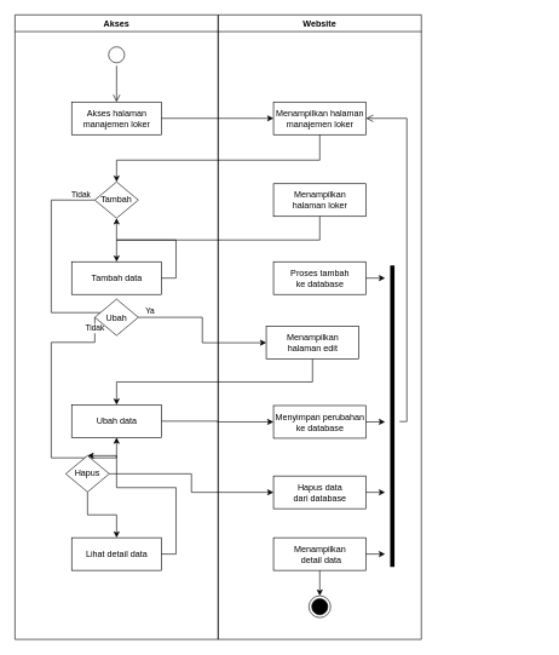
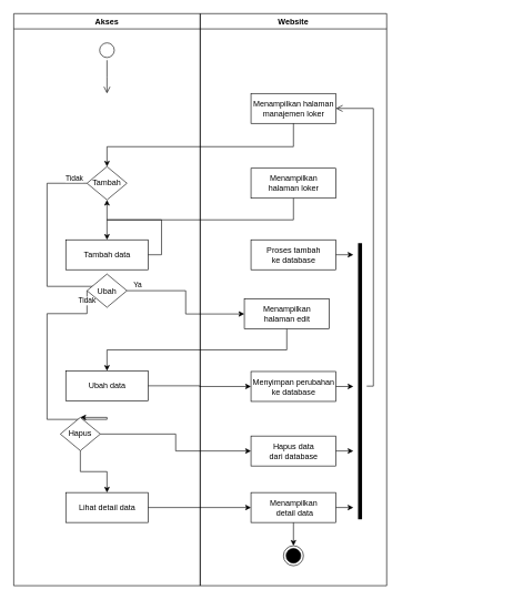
  <mxCell id="0" />
  <mxCell id="1" parent="0" />
  <mxCell id="2" value="Website" style="swimlane;fillColor=none;" vertex="1" parent="1"><mxGeometry x="300" y="20" width="280" height="860" as="geometry" /></mxCell>
  <mxCell id="3" value="Menampilkan halaman&lt;br&gt;manajemen loker" style="html=1;strokeColor=#000000;fillColor=default;" vertex="1" parent="2"><mxGeometry x="76.25" y="120" width="127.5" height="45" as="geometry" /></mxCell>
  <mxCell id="4" value="" style="ellipse;html=1;shape=endState;fillColor=#000000;strokeColor=#000000;" vertex="1" parent="2"><mxGeometry x="125" y="800" width="30" height="30" as="geometry" /></mxCell>
  <mxCell id="5" value="Menampilkan &lt;br&gt;halaman loker" style="html=1;strokeColor=#000000;fillColor=default;" vertex="1" parent="2"><mxGeometry x="76.25" y="232.5" width="127.5" height="45" as="geometry" /></mxCell>
  <mxCell id="6" value="Proses tambah&lt;br&gt;ke database" style="html=1;strokeColor=#000000;fillColor=default;" vertex="1" parent="2"><mxGeometry x="76.25" y="340" width="127.5" height="45" as="geometry" /></mxCell>
  <mxCell id="7" value="Menampilkan &lt;br&gt;halaman edit" style="html=1;strokeColor=#000000;fillColor=default;" vertex="1" parent="2"><mxGeometry x="66.25" y="429" width="127.5" height="45" as="geometry" /></mxCell>
  <mxCell id="8" value="Menyimpan perubahan&lt;br&gt;ke database" style="html=1;strokeColor=#000000;fillColor=default;" vertex="1" parent="2"><mxGeometry x="76.25" y="538" width="127.5" height="45" as="geometry" /></mxCell>
  <mxCell id="9" value="Hapus data&lt;br&gt;dari database" style="html=1;strokeColor=#000000;fillColor=default;" vertex="1" parent="2"><mxGeometry x="76.25" y="635" width="127.5" height="45" as="geometry" /></mxCell>
  <mxCell id="10" style="edgeStyle=orthogonalEdgeStyle;rounded=0;orthogonalLoop=1;jettySize=auto;html=1;exitX=0.5;exitY=1;exitDx=0;exitDy=0;entryX=0.5;entryY=0;entryDx=0;entryDy=0;" edge="1" parent="2" source="11" target="4"><mxGeometry relative="1" as="geometry" /></mxCell>
  <mxCell id="11" value="Menampilkan &lt;br&gt;&amp;nbsp;detail data" style="html=1;strokeColor=#000000;fillColor=default;" vertex="1" parent="2"><mxGeometry x="76.25" y="720" width="127.5" height="45" as="geometry" /></mxCell>
  <mxCell id="12" value="" style="shape=line;html=1;strokeWidth=6;strokeColor=#000000;rotation=-90;" vertex="1" parent="2"><mxGeometry x="32.5" y="547.5" width="415" height="10" as="geometry" /></mxCell>
  <mxCell id="13" value="" style="edgeStyle=orthogonalEdgeStyle;html=1;verticalAlign=bottom;endArrow=open;endSize=8;strokeColor=#000000;rounded=0;entryX=1;entryY=0.5;entryDx=0;entryDy=0;" edge="1" parent="2" target="3"><mxGeometry relative="1" as="geometry"><mxPoint x="350" y="400" as="targetPoint" /><mxPoint x="250" y="560" as="sourcePoint" /><Array as="points"><mxPoint x="260" y="560" /><mxPoint x="260" y="143" /></Array></mxGeometry></mxCell>
  <mxCell id="14" value="Akses" style="swimlane;fillColor=none;" vertex="1" parent="1"><mxGeometry x="20" y="20" width="280" height="860" as="geometry" /></mxCell>
  <mxCell id="15" value="" style="ellipse;html=1;shape=startState;fillColor=default;strokeColor=#000000;" vertex="1" parent="14"><mxGeometry x="125" y="40" width="30" height="30" as="geometry" /></mxCell>
  <mxCell id="16" value="" style="edgeStyle=orthogonalEdgeStyle;html=1;verticalAlign=bottom;endArrow=open;endSize=8;strokeColor=#000000;rounded=0;" edge="1" parent="14" source="15"><mxGeometry relative="1" as="geometry"><mxPoint x="140" y="120" as="targetPoint" /></mxGeometry></mxCell>
- <mxCell id="17" value="Akses halaman&lt;br&gt;manajemen loker" style="html=1;strokeColor=#000000;fillColor=default;" vertex="1" parent="14"><mxGeometry x="78.13" y="120" width="123.75" height="45" as="geometry" /></mxCell>
  <mxCell id="18" style="edgeStyle=orthogonalEdgeStyle;rounded=0;orthogonalLoop=1;jettySize=auto;html=1;exitX=0;exitY=0.5;exitDx=0;exitDy=0;entryX=0.5;entryY=0;entryDx=0;entryDy=0;" edge="1" parent="14" source="19" target="23"><mxGeometry relative="1" as="geometry"><Array as="points"><mxPoint x="50" y="255" /><mxPoint x="50" y="410" /><mxPoint x="140" y="410" /></Array></mxGeometry></mxCell>
  <mxCell id="19" value="Tambah" style="rhombus;whiteSpace=wrap;html=1;" vertex="1" parent="14"><mxGeometry x="110" y="230" width="59.99" height="50" as="geometry" /></mxCell>
  <mxCell id="20" value="Tambah data" style="html=1;strokeColor=#000000;fillColor=default;" vertex="1" parent="14"><mxGeometry x="78.12" y="340" width="123.75" height="45" as="geometry" /></mxCell>
  <mxCell id="21" style="edgeStyle=orthogonalEdgeStyle;rounded=0;orthogonalLoop=1;jettySize=auto;html=1;exitX=0;exitY=0.5;exitDx=0;exitDy=0;entryX=0.5;entryY=0;entryDx=0;entryDy=0;" edge="1" parent="14" source="23" target="27"><mxGeometry relative="1" as="geometry"><Array as="points"><mxPoint x="50" y="451" /><mxPoint x="50" y="610" /><mxPoint x="140" y="610" /></Array></mxGeometry></mxCell>
  <mxCell id="22" value="Tidak" style="edgeLabel;html=1;align=center;verticalAlign=middle;resizable=0;points=[];" connectable="0" vertex="1" parent="21"><mxGeometry x="-0.881" y="-1" relative="1" as="geometry"><mxPoint y="-8" as="offset" /></mxGeometry></mxCell>
  <mxCell id="23" value="Ubah" style="rhombus;whiteSpace=wrap;html=1;" vertex="1" parent="14"><mxGeometry x="110.0" y="391.5" width="59.99" height="50" as="geometry" /></mxCell>
  <mxCell id="24" value="Tidak" style="edgeLabel;html=1;align=center;verticalAlign=middle;resizable=0;points=[];" connectable="0" vertex="1" parent="14"><mxGeometry x="188.871" y="253" as="geometry"><mxPoint x="-98" y="-7" as="offset" /></mxGeometry></mxCell>
  <mxCell id="25" value="Ubah data" style="html=1;strokeColor=#000000;fillColor=default;" vertex="1" parent="14"><mxGeometry x="78.12" y="537" width="123.75" height="45" as="geometry" /></mxCell>
  <mxCell id="26" style="edgeStyle=orthogonalEdgeStyle;rounded=0;orthogonalLoop=1;jettySize=auto;html=1;exitX=0.5;exitY=1;exitDx=0;exitDy=0;entryX=0.5;entryY=0;entryDx=0;entryDy=0;" edge="1" parent="14" source="27" target="28"><mxGeometry relative="1" as="geometry" /></mxCell>
  <mxCell id="27" value="Hapus" style="rhombus;whiteSpace=wrap;html=1;" vertex="1" parent="14"><mxGeometry x="70" y="607" width="59.99" height="50" as="geometry" /></mxCell>
  <mxCell id="28" value="Lihat detail data" style="html=1;strokeColor=#000000;fillColor=default;" vertex="1" parent="14"><mxGeometry x="78.13" y="720" width="123.75" height="45" as="geometry" /></mxCell>
- <mxCell id="29" style="edgeStyle=orthogonalEdgeStyle;rounded=0;orthogonalLoop=1;jettySize=auto;html=1;exitX=1;exitY=0.5;exitDx=0;exitDy=0;strokeColor=#000000;entryX=0;entryY=0.5;entryDx=0;entryDy=0;" edge="1" parent="1" source="17" target="3"><mxGeometry relative="1" as="geometry"><mxPoint x="420" y="85" as="targetPoint" /><Array as="points"><mxPoint x="360" y="163" /><mxPoint x="370" y="163" /></Array></mxGeometry></mxCell>
  <mxCell id="30" style="edgeStyle=orthogonalEdgeStyle;rounded=0;orthogonalLoop=1;jettySize=auto;html=1;exitX=0.5;exitY=1;exitDx=0;exitDy=0;strokeColor=#000000;entryX=0.5;entryY=0;entryDx=0;entryDy=0;" edge="1" parent="1" source="3" target="19"><mxGeometry relative="1" as="geometry"><Array as="points"><mxPoint x="440" y="220" /><mxPoint x="160" y="220" /></Array><mxPoint x="440" y="250" as="targetPoint" /></mxGeometry></mxCell>
  <mxCell id="31" style="edgeStyle=orthogonalEdgeStyle;rounded=0;orthogonalLoop=1;jettySize=auto;html=1;exitX=0.5;exitY=1;exitDx=0;exitDy=0;entryX=0.5;entryY=0;entryDx=0;entryDy=0;" edge="1" parent="1" source="5" target="20"><mxGeometry relative="1" as="geometry"><Array as="points"><mxPoint x="440" y="330" /><mxPoint x="160" y="330" /></Array></mxGeometry></mxCell>
  <mxCell id="32" style="edgeStyle=orthogonalEdgeStyle;rounded=0;orthogonalLoop=1;jettySize=auto;html=1;exitX=1;exitY=0.5;exitDx=0;exitDy=0;" edge="1" parent="1" source="20" target="19"><mxGeometry relative="1" as="geometry" /></mxCell>
  <mxCell id="33" style="edgeStyle=orthogonalEdgeStyle;rounded=0;orthogonalLoop=1;jettySize=auto;html=1;exitX=1;exitY=0.5;exitDx=0;exitDy=0;entryX=0;entryY=0.5;entryDx=0;entryDy=0;" edge="1" parent="1" source="23" target="7"><mxGeometry relative="1" as="geometry" /></mxCell>
  <mxCell id="34" value="Ya" style="edgeLabel;html=1;align=center;verticalAlign=middle;resizable=0;points=[];" connectable="0" vertex="1" parent="33"><mxGeometry x="-0.853" y="1" relative="1" as="geometry"><mxPoint y="-9" as="offset" /></mxGeometry></mxCell>
  <mxCell id="35" style="edgeStyle=orthogonalEdgeStyle;rounded=0;orthogonalLoop=1;jettySize=auto;html=1;exitX=0.5;exitY=1;exitDx=0;exitDy=0;entryX=0.5;entryY=0;entryDx=0;entryDy=0;" edge="1" parent="1" source="7" target="25"><mxGeometry relative="1" as="geometry" /></mxCell>
  <mxCell id="36" style="edgeStyle=orthogonalEdgeStyle;rounded=0;orthogonalLoop=1;jettySize=auto;html=1;exitX=1;exitY=0.5;exitDx=0;exitDy=0;entryX=0;entryY=0.5;entryDx=0;entryDy=0;" edge="1" parent="1" source="25" target="8"><mxGeometry relative="1" as="geometry" /></mxCell>
  <mxCell id="37" style="edgeStyle=orthogonalEdgeStyle;rounded=0;orthogonalLoop=1;jettySize=auto;html=1;exitX=1;exitY=0.5;exitDx=0;exitDy=0;entryX=0;entryY=0.5;entryDx=0;entryDy=0;" edge="1" parent="1" source="27" target="9"><mxGeometry relative="1" as="geometry" /></mxCell>
- <mxCell id="38" style="edgeStyle=orthogonalEdgeStyle;rounded=0;orthogonalLoop=1;jettySize=auto;html=1;exitX=1;exitY=0.5;exitDx=0;exitDy=0;" edge="1" parent="1" source="28" target="25"><mxGeometry relative="1" as="geometry" /></mxCell>
+ <mxCell id="38" style="edgeStyle=orthogonalEdgeStyle;rounded=0;orthogonalLoop=1;jettySize=auto;html=1;exitX=1;exitY=0.5;exitDx=0;exitDy=0;entryX=0;entryY=0.5;entryDx=0;entryDy=0;" edge="1" parent="1" source="28" target="11"><mxGeometry relative="1" as="geometry" /></mxCell>
  <mxCell id="39" style="edgeStyle=orthogonalEdgeStyle;rounded=0;orthogonalLoop=1;jettySize=auto;html=1;exitX=1;exitY=0.5;exitDx=0;exitDy=0;" edge="1" parent="1" source="11"><mxGeometry relative="1" as="geometry"><mxPoint x="530" y="762.333" as="targetPoint" /></mxGeometry></mxCell>
  <mxCell id="40" style="edgeStyle=orthogonalEdgeStyle;rounded=0;orthogonalLoop=1;jettySize=auto;html=1;exitX=1;exitY=0.5;exitDx=0;exitDy=0;" edge="1" parent="1" source="9"><mxGeometry relative="1" as="geometry"><mxPoint x="530" y="677.667" as="targetPoint" /></mxGeometry></mxCell>
  <mxCell id="41" style="edgeStyle=orthogonalEdgeStyle;rounded=0;orthogonalLoop=1;jettySize=auto;html=1;exitX=1;exitY=0.5;exitDx=0;exitDy=0;" edge="1" parent="1" source="8"><mxGeometry relative="1" as="geometry"><mxPoint x="530" y="580.333" as="targetPoint" /></mxGeometry></mxCell>
  <mxCell id="42" style="edgeStyle=orthogonalEdgeStyle;rounded=0;orthogonalLoop=1;jettySize=auto;html=1;exitX=1;exitY=0.5;exitDx=0;exitDy=0;" edge="1" parent="1" source="6"><mxGeometry relative="1" as="geometry"><mxPoint x="530" y="382.333" as="targetPoint" /></mxGeometry></mxCell>
